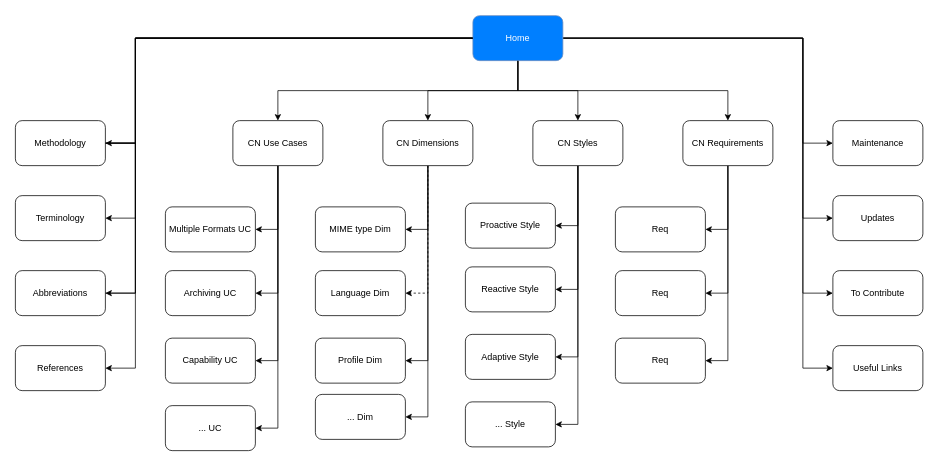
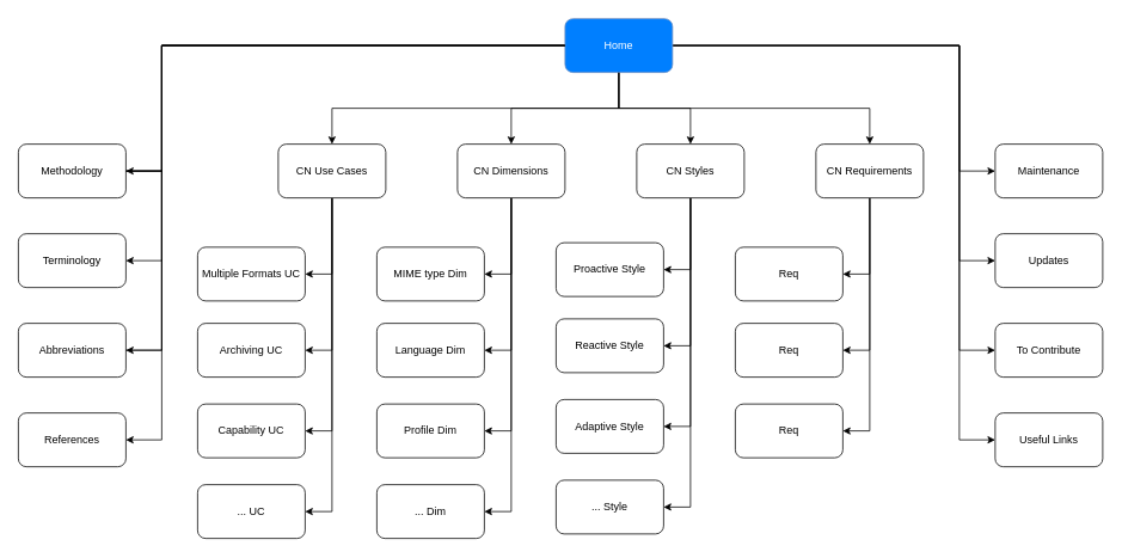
  <mxCell id="0" />
  <mxCell id="1" parent="0" />
  <mxCell id="2" value="" style="edgeStyle=orthogonalEdgeStyle;rounded=0;orthogonalLoop=1;jettySize=auto;html=1;" parent="1" source="13" target="18" edge="1"><mxGeometry relative="1" as="geometry"><Array as="points"><mxPoint x="690" y="120" /><mxPoint x="570" y="120" /></Array></mxGeometry></mxCell>
  <mxCell id="3" value="" style="edgeStyle=orthogonalEdgeStyle;rounded=0;orthogonalLoop=1;jettySize=auto;html=1;" parent="1" source="13" target="23" edge="1"><mxGeometry relative="1" as="geometry"><Array as="points"><mxPoint x="690" y="120" /><mxPoint x="770" y="120" /></Array></mxGeometry></mxCell>
  <mxCell id="4" value="" style="edgeStyle=orthogonalEdgeStyle;rounded=0;orthogonalLoop=1;jettySize=auto;html=1;" parent="1" source="13" target="33" edge="1"><mxGeometry relative="1" as="geometry"><Array as="points"><mxPoint x="690" y="120" /><mxPoint x="370" y="120" /></Array></mxGeometry></mxCell>
  <mxCell id="5" value="" style="edgeStyle=orthogonalEdgeStyle;rounded=0;orthogonalLoop=1;jettySize=auto;html=1;" parent="1" source="13" target="58" edge="1"><mxGeometry relative="1" as="geometry"><Array as="points"><mxPoint x="180" y="50" /><mxPoint x="180" y="190" /></Array></mxGeometry></mxCell>
  <mxCell id="6" value="" style="edgeStyle=orthogonalEdgeStyle;rounded=0;orthogonalLoop=1;jettySize=auto;html=1;" parent="1" source="13" target="34" edge="1"><mxGeometry relative="1" as="geometry"><Array as="points"><mxPoint x="180" y="50" /><mxPoint x="180" y="290" /></Array></mxGeometry></mxCell>
  <mxCell id="7" value="" style="edgeStyle=orthogonalEdgeStyle;rounded=0;orthogonalLoop=1;jettySize=auto;html=1;startArrow=none;" parent="1" source="58" target="56" edge="1"><mxGeometry relative="1" as="geometry"><Array as="points"><mxPoint x="180" y="190" /><mxPoint x="180" y="390" /></Array></mxGeometry></mxCell>
  <mxCell id="8" value="" style="edgeStyle=orthogonalEdgeStyle;rounded=0;orthogonalLoop=1;jettySize=auto;html=1;startArrow=none;exitX=0;exitY=0.5;exitDx=0;exitDy=0;" parent="1" source="13" target="35" edge="1"><mxGeometry relative="1" as="geometry"><Array as="points"><mxPoint x="180" y="50" /><mxPoint x="180" y="490" /></Array></mxGeometry></mxCell>
  <mxCell id="9" value="" style="edgeStyle=orthogonalEdgeStyle;rounded=0;orthogonalLoop=1;jettySize=auto;html=1;exitX=1;exitY=0.5;exitDx=0;exitDy=0;" parent="1" source="13" target="36" edge="1"><mxGeometry relative="1" as="geometry"><Array as="points"><mxPoint x="1070" y="50" /><mxPoint x="1070" y="190" /></Array></mxGeometry></mxCell>
  <mxCell id="10" value="" style="edgeStyle=orthogonalEdgeStyle;rounded=0;orthogonalLoop=1;jettySize=auto;html=1;" parent="1" source="13" target="37" edge="1"><mxGeometry relative="1" as="geometry"><Array as="points"><mxPoint x="1070" y="50" /><mxPoint x="1070" y="290" /></Array></mxGeometry></mxCell>
  <mxCell id="11" value="" style="edgeStyle=orthogonalEdgeStyle;rounded=0;orthogonalLoop=1;jettySize=auto;html=1;" parent="1" source="13" target="38" edge="1"><mxGeometry relative="1" as="geometry"><Array as="points"><mxPoint x="1070" y="50" /><mxPoint x="1070" y="390" /></Array></mxGeometry></mxCell>
  <mxCell id="12" value="" style="edgeStyle=orthogonalEdgeStyle;rounded=0;orthogonalLoop=1;jettySize=auto;html=1;" parent="1" source="13" target="39" edge="1"><mxGeometry relative="1" as="geometry"><Array as="points"><mxPoint x="1070" y="50" /><mxPoint x="1070" y="490" /></Array></mxGeometry></mxCell>
  <mxCell id="13" value="Home" style="rounded=1;whiteSpace=wrap;html=1;fillColor=#007FFF;strokeColor=#6c8ebf;fontColor=#FFFFFF;" parent="1" vertex="1"><mxGeometry x="630" y="20" width="120" height="60" as="geometry" /></mxCell>
  <mxCell id="14" style="edgeStyle=orthogonalEdgeStyle;rounded=0;orthogonalLoop=1;jettySize=auto;html=1;entryX=1;entryY=0.5;entryDx=0;entryDy=0;fontColor=#FFFFFF;" parent="1" source="18" target="44" edge="1"><mxGeometry relative="1" as="geometry" /></mxCell>
- <mxCell id="15" style="edgeStyle=orthogonalEdgeStyle;rounded=0;orthogonalLoop=1;jettySize=auto;html=1;entryX=1;entryY=0.5;entryDx=0;entryDy=0;fontColor=#FFFFFF;dashed=1;" parent="1" source="18" target="45" edge="1"><mxGeometry relative="1" as="geometry" /></mxCell>
+ <mxCell id="15" style="edgeStyle=orthogonalEdgeStyle;rounded=0;orthogonalLoop=1;jettySize=auto;html=1;entryX=1;entryY=0.5;entryDx=0;entryDy=0;fontColor=#FFFFFF;" parent="1" source="18" target="45" edge="1"><mxGeometry relative="1" as="geometry" /></mxCell>
  <mxCell id="16" style="edgeStyle=orthogonalEdgeStyle;rounded=0;orthogonalLoop=1;jettySize=auto;html=1;entryX=1;entryY=0.5;entryDx=0;entryDy=0;fontColor=#FFFFFF;" parent="1" source="18" target="46" edge="1"><mxGeometry relative="1" as="geometry" /></mxCell>
  <mxCell id="17" style="edgeStyle=orthogonalEdgeStyle;rounded=0;orthogonalLoop=1;jettySize=auto;html=1;entryX=1;entryY=0.5;entryDx=0;entryDy=0;fontColor=#FFFFFF;" parent="1" source="18" target="47" edge="1"><mxGeometry relative="1" as="geometry" /></mxCell>
  <mxCell id="18" value="CN Dimensions" style="rounded=1;whiteSpace=wrap;html=1;" parent="1" vertex="1"><mxGeometry x="510" y="160" width="120" height="60" as="geometry" /></mxCell>
  <mxCell id="19" style="edgeStyle=orthogonalEdgeStyle;rounded=0;orthogonalLoop=1;jettySize=auto;html=1;entryX=1;entryY=0.5;entryDx=0;entryDy=0;fontColor=#FFFFFF;" parent="1" source="23" target="48" edge="1"><mxGeometry relative="1" as="geometry" /></mxCell>
  <mxCell id="20" style="edgeStyle=orthogonalEdgeStyle;rounded=0;orthogonalLoop=1;jettySize=auto;html=1;entryX=1;entryY=0.5;entryDx=0;entryDy=0;fontColor=#FFFFFF;" parent="1" source="23" target="49" edge="1"><mxGeometry relative="1" as="geometry" /></mxCell>
  <mxCell id="21" style="edgeStyle=orthogonalEdgeStyle;rounded=0;orthogonalLoop=1;jettySize=auto;html=1;entryX=1;entryY=0.5;entryDx=0;entryDy=0;fontColor=#FFFFFF;" parent="1" source="23" target="50" edge="1"><mxGeometry relative="1" as="geometry" /></mxCell>
  <mxCell id="22" style="edgeStyle=orthogonalEdgeStyle;rounded=0;orthogonalLoop=1;jettySize=auto;html=1;entryX=1;entryY=0.5;entryDx=0;entryDy=0;fontColor=#FFFFFF;" parent="1" source="23" target="51" edge="1"><mxGeometry relative="1" as="geometry" /></mxCell>
  <mxCell id="23" value="CN Styles" style="rounded=1;whiteSpace=wrap;html=1;" parent="1" vertex="1"><mxGeometry x="710" y="160" width="120" height="60" as="geometry" /></mxCell>
  <mxCell id="24" style="edgeStyle=orthogonalEdgeStyle;rounded=0;orthogonalLoop=1;jettySize=auto;html=1;entryX=1;entryY=0.5;entryDx=0;entryDy=0;fontColor=#FFFFFF;" parent="1" source="27" target="52" edge="1"><mxGeometry relative="1" as="geometry" /></mxCell>
  <mxCell id="25" style="edgeStyle=orthogonalEdgeStyle;rounded=0;orthogonalLoop=1;jettySize=auto;html=1;entryX=1;entryY=0.5;entryDx=0;entryDy=0;fontColor=#FFFFFF;" parent="1" source="27" target="53" edge="1"><mxGeometry relative="1" as="geometry" /></mxCell>
  <mxCell id="26" style="edgeStyle=orthogonalEdgeStyle;rounded=0;orthogonalLoop=1;jettySize=auto;html=1;entryX=1;entryY=0.5;entryDx=0;entryDy=0;fontColor=#FFFFFF;" parent="1" source="27" target="54" edge="1"><mxGeometry relative="1" as="geometry" /></mxCell>
  <mxCell id="27" value="CN Requirements" style="rounded=1;whiteSpace=wrap;html=1;" parent="1" vertex="1"><mxGeometry x="910" y="160" width="120" height="60" as="geometry" /></mxCell>
  <mxCell id="28" value="" style="edgeStyle=orthogonalEdgeStyle;rounded=0;orthogonalLoop=1;jettySize=auto;html=1;exitX=0.5;exitY=1;exitDx=0;exitDy=0;" parent="1" source="13" target="27" edge="1"><mxGeometry relative="1" as="geometry"><mxPoint x="850" y="70" as="sourcePoint" /><Array as="points"><mxPoint x="690" y="120" /><mxPoint x="970" y="120" /></Array></mxGeometry></mxCell>
  <mxCell id="29" value="" style="edgeStyle=orthogonalEdgeStyle;rounded=0;orthogonalLoop=1;jettySize=auto;html=1;fontColor=#FFFFFF;entryX=1;entryY=0.5;entryDx=0;entryDy=0;" parent="1" source="33" target="40" edge="1"><mxGeometry relative="1" as="geometry"><mxPoint x="330" y="305" as="targetPoint" /><Array as="points"><mxPoint x="370" y="305" /></Array></mxGeometry></mxCell>
  <mxCell id="30" value="" style="edgeStyle=orthogonalEdgeStyle;rounded=0;orthogonalLoop=1;jettySize=auto;html=1;fontColor=#FFFFFF;entryX=1;entryY=0.5;entryDx=0;entryDy=0;" parent="1" source="33" target="41" edge="1"><mxGeometry relative="1" as="geometry"><mxPoint x="370" y="370" as="targetPoint" /></mxGeometry></mxCell>
  <mxCell id="31" value="" style="edgeStyle=orthogonalEdgeStyle;rounded=0;orthogonalLoop=1;jettySize=auto;html=1;fontColor=#FFFFFF;entryX=1;entryY=0.5;entryDx=0;entryDy=0;" parent="1" source="33" target="42" edge="1"><mxGeometry relative="1" as="geometry"><mxPoint x="370" y="460" as="targetPoint" /></mxGeometry></mxCell>
  <mxCell id="32" value="" style="edgeStyle=orthogonalEdgeStyle;rounded=0;orthogonalLoop=1;jettySize=auto;html=1;fontColor=#FFFFFF;entryX=1;entryY=0.5;entryDx=0;entryDy=0;" parent="1" source="33" target="43" edge="1"><mxGeometry relative="1" as="geometry"><mxPoint x="370" y="520" as="targetPoint" /></mxGeometry></mxCell>
  <mxCell id="33" value="CN Use Cases" style="rounded=1;whiteSpace=wrap;html=1;" parent="1" vertex="1"><mxGeometry x="310" y="160" width="120" height="60" as="geometry" /></mxCell>
  <mxCell id="34" value="Terminology" style="rounded=1;whiteSpace=wrap;html=1;" parent="1" vertex="1"><mxGeometry x="20" y="260" width="120" height="60" as="geometry" /></mxCell>
  <mxCell id="35" value="References" style="rounded=1;whiteSpace=wrap;html=1;" parent="1" vertex="1"><mxGeometry x="20" y="460" width="120" height="60" as="geometry" /></mxCell>
  <mxCell id="36" value="Maintenance" style="rounded=1;whiteSpace=wrap;html=1;" parent="1" vertex="1"><mxGeometry x="1110" y="160" width="120" height="60" as="geometry" /></mxCell>
  <mxCell id="37" value="Updates" style="rounded=1;whiteSpace=wrap;html=1;" parent="1" vertex="1"><mxGeometry x="1110" y="260" width="120" height="60" as="geometry" /></mxCell>
  <mxCell id="38" value="To Contribute" style="rounded=1;whiteSpace=wrap;html=1;" parent="1" vertex="1"><mxGeometry x="1110" y="360" width="120" height="60" as="geometry" /></mxCell>
  <mxCell id="39" value="Useful Links" style="rounded=1;whiteSpace=wrap;html=1;" parent="1" vertex="1"><mxGeometry x="1110" y="460" width="120" height="60" as="geometry" /></mxCell>
  <mxCell id="40" value="Multiple Formats UC" style="rounded=1;whiteSpace=wrap;html=1;" parent="1" vertex="1"><mxGeometry x="220" y="275" width="120" height="60" as="geometry" /></mxCell>
  <mxCell id="41" value="Archiving UC" style="rounded=1;whiteSpace=wrap;html=1;" parent="1" vertex="1"><mxGeometry x="220" y="360" width="120" height="60" as="geometry" /></mxCell>
  <mxCell id="42" value="Capability UC" style="rounded=1;whiteSpace=wrap;html=1;" parent="1" vertex="1"><mxGeometry x="220" y="450" width="120" height="60" as="geometry" /></mxCell>
  <mxCell id="43" value="... UC" style="rounded=1;whiteSpace=wrap;html=1;" parent="1" vertex="1"><mxGeometry x="220" y="540" width="120" height="60" as="geometry" /></mxCell>
  <mxCell id="44" value="MIME type Dim" style="rounded=1;whiteSpace=wrap;html=1;" parent="1" vertex="1"><mxGeometry x="420" y="275" width="120" height="60" as="geometry" /></mxCell>
  <mxCell id="45" value="Language Dim" style="rounded=1;whiteSpace=wrap;html=1;" parent="1" vertex="1"><mxGeometry x="420" y="360" width="120" height="60" as="geometry" /></mxCell>
  <mxCell id="46" value="Profile Dim" style="rounded=1;whiteSpace=wrap;html=1;" parent="1" vertex="1"><mxGeometry x="420" y="450" width="120" height="60" as="geometry" /></mxCell>
- <mxCell id="47" value="... Dim" style="rounded=1;whiteSpace=wrap;html=1;" parent="1" vertex="1"><mxGeometry x="420" y="525" width="120" height="60" as="geometry" /></mxCell>
+ <mxCell id="47" value="... Dim" style="rounded=1;whiteSpace=wrap;html=1;" parent="1" vertex="1"><mxGeometry x="420" y="540" width="120" height="60" as="geometry" /></mxCell>
  <mxCell id="48" value="Proactive Style" style="rounded=1;whiteSpace=wrap;html=1;" parent="1" vertex="1"><mxGeometry x="620" y="270" width="120" height="60" as="geometry" /></mxCell>
  <mxCell id="49" value="Reactive Style" style="rounded=1;whiteSpace=wrap;html=1;" parent="1" vertex="1"><mxGeometry x="620" y="355" width="120" height="60" as="geometry" /></mxCell>
  <mxCell id="50" value="Adaptive Style" style="rounded=1;whiteSpace=wrap;html=1;" parent="1" vertex="1"><mxGeometry x="620" y="445" width="120" height="60" as="geometry" /></mxCell>
  <mxCell id="51" value="... Style" style="rounded=1;whiteSpace=wrap;html=1;" parent="1" vertex="1"><mxGeometry x="620" y="535" width="120" height="60" as="geometry" /></mxCell>
  <mxCell id="52" value="Req" style="rounded=1;whiteSpace=wrap;html=1;" parent="1" vertex="1"><mxGeometry x="820" y="275" width="120" height="60" as="geometry" /></mxCell>
  <mxCell id="53" value="Req" style="rounded=1;whiteSpace=wrap;html=1;" parent="1" vertex="1"><mxGeometry x="820" y="360" width="120" height="60" as="geometry" /></mxCell>
  <mxCell id="54" value="Req" style="rounded=1;whiteSpace=wrap;html=1;" parent="1" vertex="1"><mxGeometry x="820" y="450" width="120" height="60" as="geometry" /></mxCell>
  <mxCell id="55" value="" style="edgeStyle=orthogonalEdgeStyle;rounded=0;orthogonalLoop=1;jettySize=auto;html=1;endArrow=none;" parent="1" source="13" target="58" edge="1"><mxGeometry relative="1" as="geometry"><Array as="points"><mxPoint x="180" y="50" /><mxPoint x="180" y="190" /></Array><mxPoint x="630" y="50" as="sourcePoint" /><mxPoint x="150" y="-100" as="targetPoint" /></mxGeometry></mxCell>
  <mxCell id="56" value="Abbreviations" style="rounded=1;whiteSpace=wrap;html=1;" parent="1" vertex="1"><mxGeometry x="20" y="360" width="120" height="60" as="geometry" /></mxCell>
  <mxCell id="57" value="" style="edgeStyle=orthogonalEdgeStyle;rounded=0;orthogonalLoop=1;jettySize=auto;html=1;startArrow=none;endArrow=none;exitX=0;exitY=0.5;exitDx=0;exitDy=0;" parent="1" source="13" target="56" edge="1"><mxGeometry relative="1" as="geometry"><Array as="points"><mxPoint x="180" y="50" /><mxPoint x="180" y="390" /></Array><mxPoint x="70" y="220" as="sourcePoint" /><mxPoint x="80" y="460" as="targetPoint" /></mxGeometry></mxCell>
  <mxCell id="58" value="Methodology" style="rounded=1;whiteSpace=wrap;html=1;" parent="1" vertex="1"><mxGeometry x="20" y="160" width="120" height="60" as="geometry" /></mxCell>
  <mxCell id="59" value="" style="edgeStyle=orthogonalEdgeStyle;rounded=0;orthogonalLoop=1;jettySize=auto;html=1;endArrow=none;" parent="1" source="13" target="58" edge="1"><mxGeometry relative="1" as="geometry"><Array as="points"><mxPoint x="180" y="50" /><mxPoint x="180" y="190" /></Array><mxPoint x="630" y="50" as="sourcePoint" /><mxPoint x="80" y="360" as="targetPoint" /></mxGeometry></mxCell>
